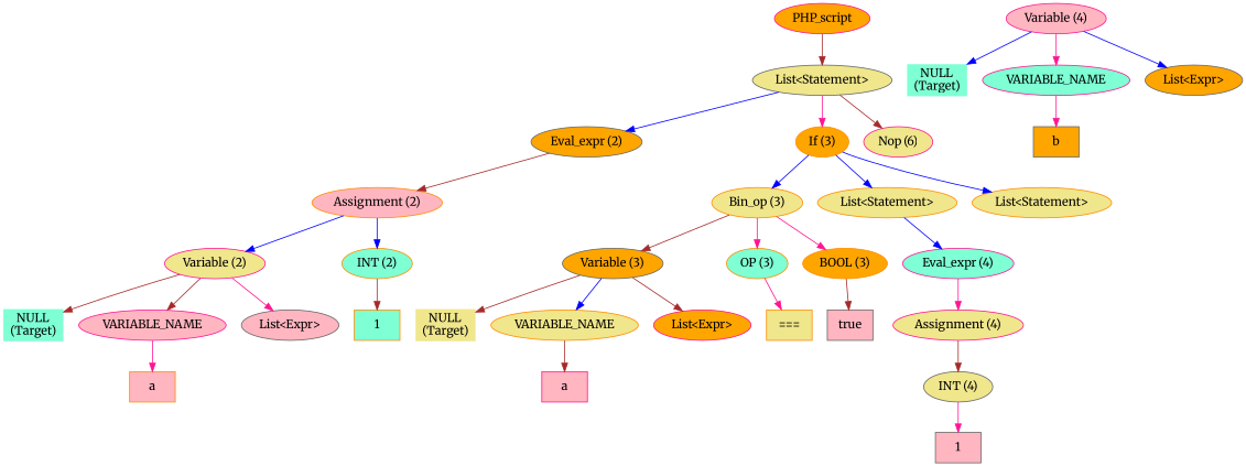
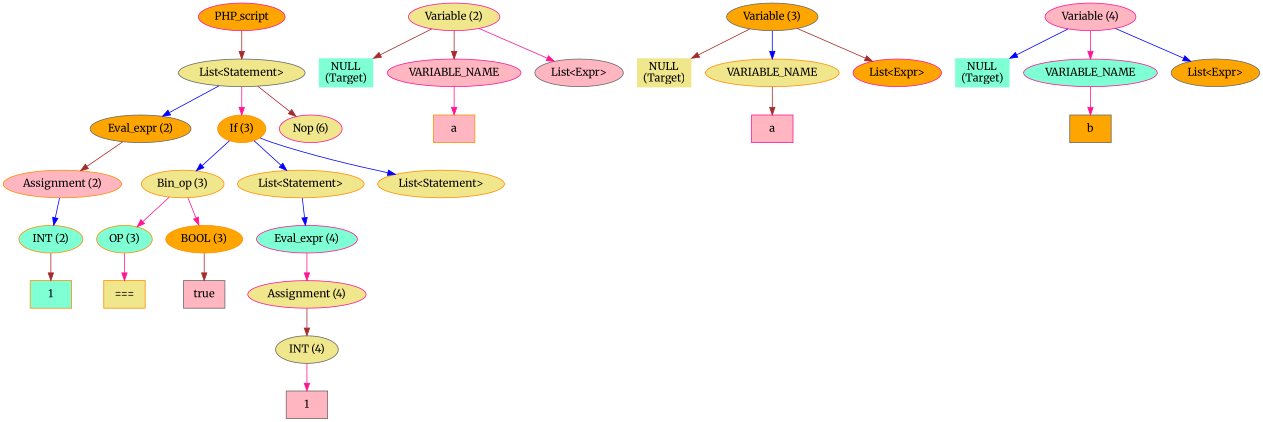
  digraph {
    fontname=Merriweather
    ordering=out
    node [color=darkorange fillcolor=khaki fontname=Merriweather style=filled]
    edge [color=brown fontname=Merriweather]
    n1 [color=deeppink fillcolor=orange label=PHP_script]
    n2 [color=gray40 label="List<Statement>"]
    n3 [color=gray40 fillcolor=orange label="Eval_expr (2)"]
    n4 [fillcolor=orange label="If (3)"]
    n5 [color=deeppink label="Nop (6)"]
    n6 [fillcolor=lightpink label="Assignment (2)"]
    n7 [label="Bin_op (3)"]
    n8 [label="List<Statement>"]
    n9 [label="List<Statement>"]
    n10 [color=deeppink label="Variable (2)"]
    n11 [fillcolor=aquamarine label="INT (2)"]
    n12 [color=gray40 fillcolor=aquamarine label="NULL\n(Target)" shape=plaintext]
    n13 [color=deeppink fillcolor=lightpink label=VARIABLE_NAME]
    n14 [color=gray40 fillcolor=lightpink label="List<Expr>"]
    n15 [fillcolor=aquamarine label=1 shape=box]
    n16 [fillcolor=lightpink label=a shape=box]
    n17 [color=gray40 fillcolor=orange label="Variable (3)"]
    n18 [fillcolor=aquamarine label="OP (3)"]
    n19 [fillcolor=orange label="BOOL (3)"]
    n20 [color=deeppink fillcolor=aquamarine label="Eval_expr (4)"]
    n21 [color=gray40 label="NULL\n(Target)" shape=plaintext]
    n22 [label=VARIABLE_NAME]
    n23 [color=deeppink fillcolor=orange label="List<Expr>"]
    n24 [label="===" shape=box]
    n25 [color=gray40 fillcolor=lightpink label=true shape=box]
    n26 [color=deeppink fillcolor=lightpink label=a shape=box]
    n27 [color=deeppink label="Assignment (4)"]
    n28 [color=gray40 label="INT (4)"]
    n29 [color=deeppink fillcolor=lightpink label="Variable (4)"]
    n30 [color=deeppink fillcolor=aquamarine label="NULL\n(Target)" shape=plaintext]
    n31 [color=deeppink fillcolor=aquamarine label=VARIABLE_NAME]
    n32 [color=gray40 fillcolor=orange label="List<Expr>"]
    n33 [color=gray40 fillcolor=lightpink label=1 shape=box]
    n34 [color=gray40 fillcolor=orange label=b shape=box]
    n1 -> n2
    n2 -> n3 [color=blue]
    n2 -> n4 [color=deeppink]
    n2 -> n5
    n3 -> n6
    n4 -> n7 [color=blue]
    n4 -> n8 [color=blue]
    n4 -> n9 [color=blue]
-   n6 -> n10 [color=blue]
    n6 -> n11 [color=blue]
-   n7 -> n17
    n7 -> n18 [color=deeppink]
    n7 -> n19 [color=deeppink]
    n8 -> n20 [color=blue]
    n10 -> n12
    n10 -> n13
    n10 -> n14 [color=deeppink]
    n11 -> n15
    n13 -> n16 [color=deeppink]
    n17 -> n21
    n17 -> n22 [color=blue]
    n17 -> n23
    n18 -> n24 [color=deeppink]
    n19 -> n25
    n20 -> n27 [color=deeppink]
    n22 -> n26
    n27 -> n28
    n28 -> n33 [color=deeppink]
    n29 -> n30 [color=blue]
    n29 -> n31 [color=deeppink]
    n29 -> n32 [color=blue]
    n31 -> n34 [color=deeppink]
  }
